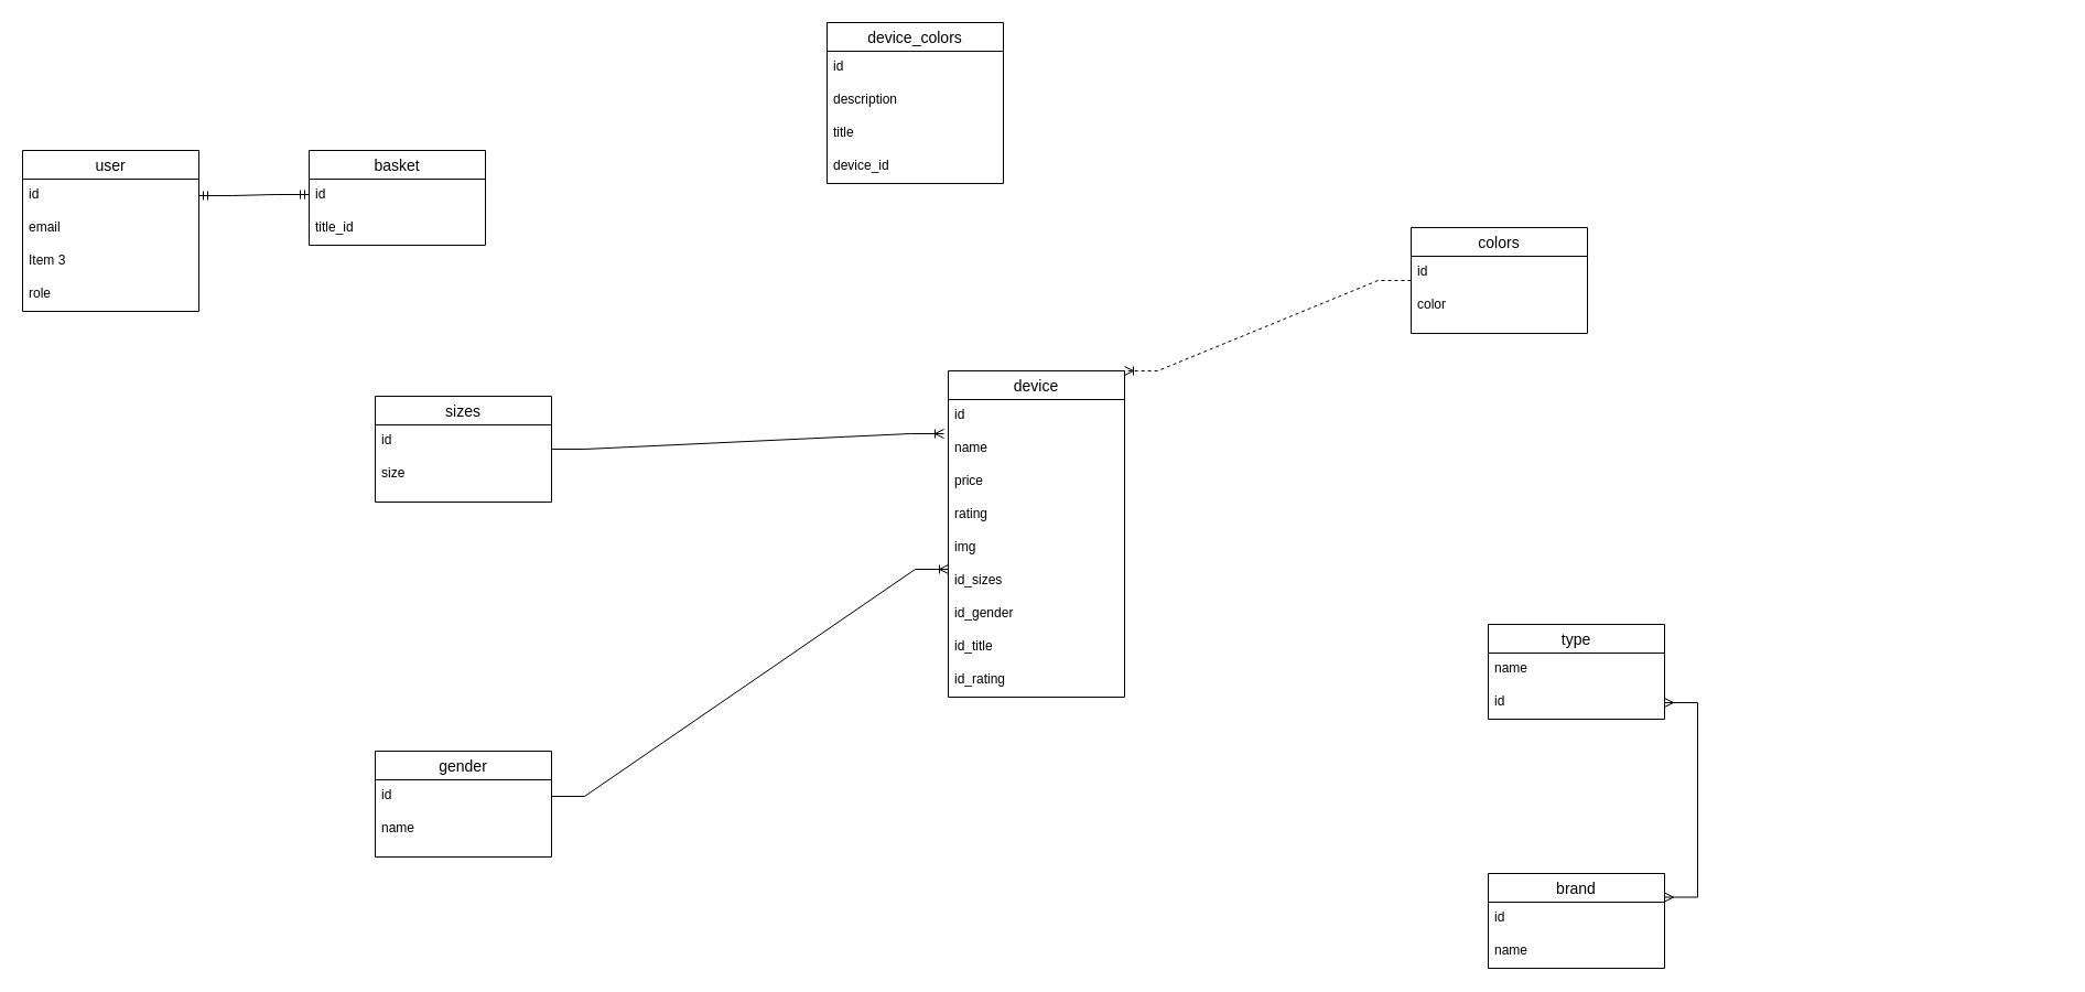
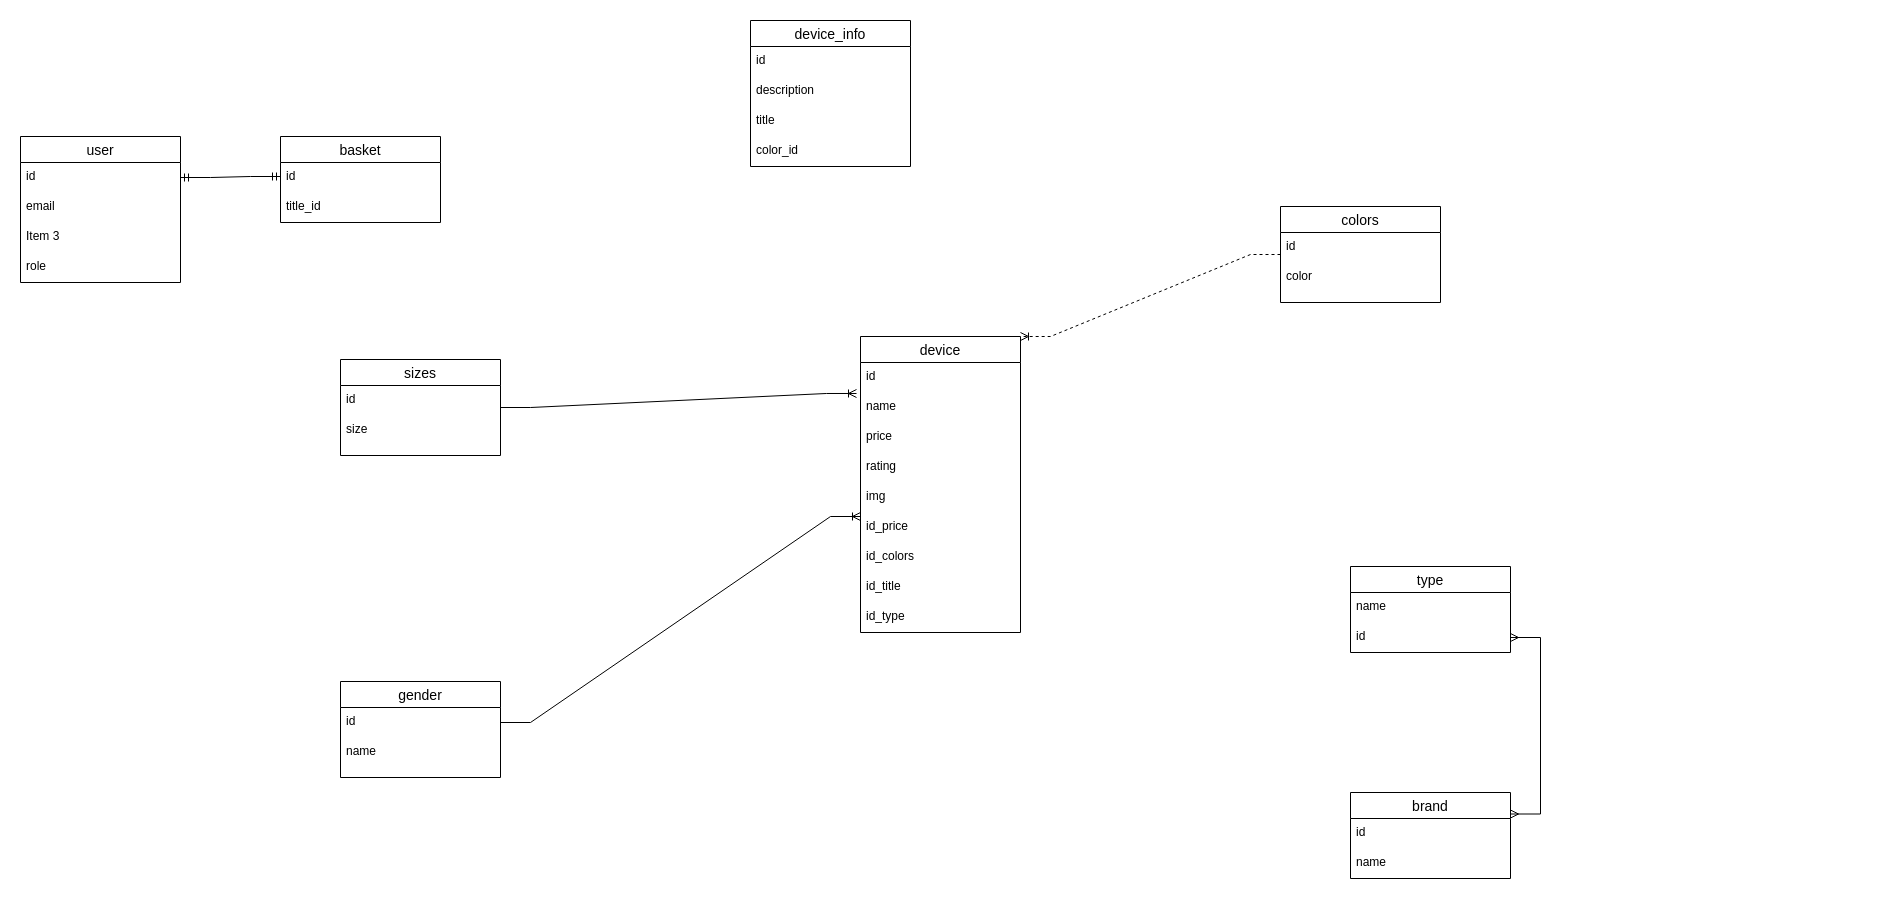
  <mxCell id="0" />
  <mxCell id="1" parent="0" />
  <mxCell id="2" value="user" style="swimlane;fontStyle=0;childLayout=stackLayout;horizontal=1;startSize=26;horizontalStack=0;resizeParent=1;resizeParentMax=0;resizeLast=0;collapsible=1;marginBottom=0;align=center;fontSize=14;" vertex="1" parent="1"><mxGeometry x="20" y="136" width="160" height="146" as="geometry" /></mxCell>
  <mxCell id="3" value="id" style="text;strokeColor=none;fillColor=none;spacingLeft=4;spacingRight=4;overflow=hidden;rotatable=0;points=[[0,0.5],[1,0.5]];portConstraint=eastwest;fontSize=12;whiteSpace=wrap;html=1;" vertex="1" parent="2"><mxGeometry y="26" width="160" height="30" as="geometry" /></mxCell>
  <mxCell id="4" value="email" style="text;strokeColor=none;fillColor=none;spacingLeft=4;spacingRight=4;overflow=hidden;rotatable=0;points=[[0,0.5],[1,0.5]];portConstraint=eastwest;fontSize=12;whiteSpace=wrap;html=1;" vertex="1" parent="2"><mxGeometry y="56" width="160" height="30" as="geometry" /></mxCell>
  <mxCell id="5" value="Item 3" style="text;strokeColor=none;fillColor=none;spacingLeft=4;spacingRight=4;overflow=hidden;rotatable=0;points=[[0,0.5],[1,0.5]];portConstraint=eastwest;fontSize=12;whiteSpace=wrap;html=1;" vertex="1" parent="2"><mxGeometry y="86" width="160" height="30" as="geometry" /></mxCell>
  <mxCell id="6" value="role" style="text;strokeColor=none;fillColor=none;spacingLeft=4;spacingRight=4;overflow=hidden;rotatable=0;points=[[0,0.5],[1,0.5]];portConstraint=eastwest;fontSize=12;whiteSpace=wrap;html=1;" vertex="1" parent="2"><mxGeometry y="116" width="160" height="30" as="geometry" /></mxCell>
  <mxCell id="7" value="basket" style="swimlane;fontStyle=0;childLayout=stackLayout;horizontal=1;startSize=26;horizontalStack=0;resizeParent=1;resizeParentMax=0;resizeLast=0;collapsible=1;marginBottom=0;align=center;fontSize=14;" vertex="1" parent="1"><mxGeometry x="280" y="136" width="160" height="86" as="geometry" /></mxCell>
  <mxCell id="8" value="id" style="text;strokeColor=none;fillColor=none;spacingLeft=4;spacingRight=4;overflow=hidden;rotatable=0;points=[[0,0.5],[1,0.5]];portConstraint=eastwest;fontSize=12;whiteSpace=wrap;html=1;" vertex="1" parent="7"><mxGeometry y="26" width="160" height="30" as="geometry" /></mxCell>
  <mxCell id="9" value="title_id" style="text;strokeColor=none;fillColor=none;spacingLeft=4;spacingRight=4;overflow=hidden;rotatable=0;points=[[0,0.5],[1,0.5]];portConstraint=eastwest;fontSize=12;whiteSpace=wrap;html=1;" vertex="1" parent="7"><mxGeometry y="56" width="160" height="30" as="geometry" /></mxCell>
  <mxCell id="10" value="" style="edgeStyle=entityRelationEdgeStyle;fontSize=12;html=1;endArrow=ERmandOne;startArrow=ERmandOne;rounded=0;exitX=1;exitY=0.5;exitDx=0;exitDy=0;" edge="1" parent="1" source="3"><mxGeometry width="100" height="100" relative="1" as="geometry"><mxPoint x="180" y="276" as="sourcePoint" /><mxPoint x="280" y="176" as="targetPoint" /></mxGeometry></mxCell>
  <mxCell id="11" value="colors" style="swimlane;fontStyle=0;childLayout=stackLayout;horizontal=1;startSize=26;horizontalStack=0;resizeParent=1;resizeParentMax=0;resizeLast=0;collapsible=1;marginBottom=0;align=center;fontSize=14;" vertex="1" parent="1"><mxGeometry x="1280" y="206" width="160" height="96" as="geometry" /></mxCell>
  <mxCell id="12" value="id" style="text;strokeColor=none;fillColor=none;spacingLeft=4;spacingRight=4;overflow=hidden;rotatable=0;points=[[0,0.5],[1,0.5]];portConstraint=eastwest;fontSize=12;whiteSpace=wrap;html=1;" vertex="1" parent="11"><mxGeometry y="26" width="160" height="30" as="geometry" /></mxCell>
  <mxCell id="13" value="color" style="text;strokeColor=none;fillColor=none;spacingLeft=4;spacingRight=4;overflow=hidden;rotatable=0;points=[[0,0.5],[1,0.5]];portConstraint=eastwest;fontSize=12;whiteSpace=wrap;html=1;" vertex="1" parent="11"><mxGeometry y="56" width="160" height="34" as="geometry" /></mxCell>
  <mxCell id="14" value="Item 3" style="text;strokeColor=none;fillColor=none;spacingLeft=4;spacingRight=4;overflow=hidden;rotatable=0;points=[[0,0.5],[1,0.5]];portConstraint=eastwest;fontSize=12;whiteSpace=wrap;html=1;" vertex="1" parent="11"><mxGeometry y="90" width="160" height="6" as="geometry" /></mxCell>
  <mxCell id="15" value="gender" style="swimlane;fontStyle=0;childLayout=stackLayout;horizontal=1;startSize=26;horizontalStack=0;resizeParent=1;resizeParentMax=0;resizeLast=0;collapsible=1;marginBottom=0;align=center;fontSize=14;" vertex="1" parent="1"><mxGeometry x="340" y="681" width="160" height="96" as="geometry" /></mxCell>
  <mxCell id="16" value="id" style="text;strokeColor=none;fillColor=none;spacingLeft=4;spacingRight=4;overflow=hidden;rotatable=0;points=[[0,0.5],[1,0.5]];portConstraint=eastwest;fontSize=12;whiteSpace=wrap;html=1;" vertex="1" parent="15"><mxGeometry y="26" width="160" height="30" as="geometry" /></mxCell>
  <mxCell id="17" value="name" style="text;strokeColor=none;fillColor=none;spacingLeft=4;spacingRight=4;overflow=hidden;rotatable=0;points=[[0,0.5],[1,0.5]];portConstraint=eastwest;fontSize=12;whiteSpace=wrap;html=1;" vertex="1" parent="15"><mxGeometry y="56" width="160" height="34" as="geometry" /></mxCell>
  <mxCell id="18" value="Item 3" style="text;strokeColor=none;fillColor=none;spacingLeft=4;spacingRight=4;overflow=hidden;rotatable=0;points=[[0,0.5],[1,0.5]];portConstraint=eastwest;fontSize=12;whiteSpace=wrap;html=1;" vertex="1" parent="15"><mxGeometry y="90" width="160" height="6" as="geometry" /></mxCell>
  <mxCell id="19" value="sizes" style="swimlane;fontStyle=0;childLayout=stackLayout;horizontal=1;startSize=26;horizontalStack=0;resizeParent=1;resizeParentMax=0;resizeLast=0;collapsible=1;marginBottom=0;align=center;fontSize=14;" vertex="1" parent="1"><mxGeometry x="340" y="359" width="160" height="96" as="geometry" /></mxCell>
  <mxCell id="20" value="id" style="text;strokeColor=none;fillColor=none;spacingLeft=4;spacingRight=4;overflow=hidden;rotatable=0;points=[[0,0.5],[1,0.5]];portConstraint=eastwest;fontSize=12;whiteSpace=wrap;html=1;" vertex="1" parent="19"><mxGeometry y="26" width="160" height="30" as="geometry" /></mxCell>
  <mxCell id="21" value="size" style="text;strokeColor=none;fillColor=none;spacingLeft=4;spacingRight=4;overflow=hidden;rotatable=0;points=[[0,0.5],[1,0.5]];portConstraint=eastwest;fontSize=12;whiteSpace=wrap;html=1;" vertex="1" parent="19"><mxGeometry y="56" width="160" height="34" as="geometry" /></mxCell>
  <mxCell id="22" value="Item 3" style="text;strokeColor=none;fillColor=none;spacingLeft=4;spacingRight=4;overflow=hidden;rotatable=0;points=[[0,0.5],[1,0.5]];portConstraint=eastwest;fontSize=12;whiteSpace=wrap;html=1;" vertex="1" parent="19"><mxGeometry y="90" width="160" height="6" as="geometry" /></mxCell>
  <mxCell id="23" value="device" style="swimlane;fontStyle=0;childLayout=stackLayout;horizontal=1;startSize=26;horizontalStack=0;resizeParent=1;resizeParentMax=0;resizeLast=0;collapsible=1;marginBottom=0;align=center;fontSize=14;" vertex="1" parent="1"><mxGeometry x="860" y="336" width="160" height="296" as="geometry" /></mxCell>
  <mxCell id="24" value="id" style="text;strokeColor=none;fillColor=none;spacingLeft=4;spacingRight=4;overflow=hidden;rotatable=0;points=[[0,0.5],[1,0.5]];portConstraint=eastwest;fontSize=12;whiteSpace=wrap;html=1;" vertex="1" parent="23"><mxGeometry y="26" width="160" height="30" as="geometry" /></mxCell>
  <mxCell id="25" value="name" style="text;strokeColor=none;fillColor=none;spacingLeft=4;spacingRight=4;overflow=hidden;rotatable=0;points=[[0,0.5],[1,0.5]];portConstraint=eastwest;fontSize=12;whiteSpace=wrap;html=1;" vertex="1" parent="23"><mxGeometry y="56" width="160" height="30" as="geometry" /></mxCell>
  <mxCell id="26" value="price" style="text;strokeColor=none;fillColor=none;spacingLeft=4;spacingRight=4;overflow=hidden;rotatable=0;points=[[0,0.5],[1,0.5]];portConstraint=eastwest;fontSize=12;whiteSpace=wrap;html=1;" vertex="1" parent="23"><mxGeometry y="86" width="160" height="30" as="geometry" /></mxCell>
  <mxCell id="27" value="rating" style="text;strokeColor=none;fillColor=none;spacingLeft=4;spacingRight=4;overflow=hidden;rotatable=0;points=[[0,0.5],[1,0.5]];portConstraint=eastwest;fontSize=12;whiteSpace=wrap;html=1;" vertex="1" parent="23"><mxGeometry y="116" width="160" height="30" as="geometry" /></mxCell>
  <mxCell id="28" value="img" style="text;strokeColor=none;fillColor=none;spacingLeft=4;spacingRight=4;overflow=hidden;rotatable=0;points=[[0,0.5],[1,0.5]];portConstraint=eastwest;fontSize=12;whiteSpace=wrap;html=1;" vertex="1" parent="23"><mxGeometry y="146" width="160" height="30" as="geometry" /></mxCell>
- <mxCell id="29" value="id_sizes" style="text;strokeColor=none;fillColor=none;spacingLeft=4;spacingRight=4;overflow=hidden;rotatable=0;points=[[0,0.5],[1,0.5]];portConstraint=eastwest;fontSize=12;whiteSpace=wrap;html=1;" vertex="1" parent="23"><mxGeometry y="176" width="160" height="30" as="geometry" /></mxCell>
- <mxCell id="30" value="id_gender" style="text;strokeColor=none;fillColor=none;spacingLeft=4;spacingRight=4;overflow=hidden;rotatable=0;points=[[0,0.5],[1,0.5]];portConstraint=eastwest;fontSize=12;whiteSpace=wrap;html=1;" vertex="1" parent="23"><mxGeometry y="206" width="160" height="30" as="geometry" /></mxCell>
+ <mxCell id="29" value="id_price" style="text;strokeColor=none;fillColor=none;spacingLeft=4;spacingRight=4;overflow=hidden;rotatable=0;points=[[0,0.5],[1,0.5]];portConstraint=eastwest;fontSize=12;whiteSpace=wrap;html=1;" vertex="1" parent="23"><mxGeometry y="176" width="160" height="30" as="geometry" /></mxCell>
+ <mxCell id="30" value="id_colors" style="text;strokeColor=none;fillColor=none;spacingLeft=4;spacingRight=4;overflow=hidden;rotatable=0;points=[[0,0.5],[1,0.5]];portConstraint=eastwest;fontSize=12;whiteSpace=wrap;html=1;" vertex="1" parent="23"><mxGeometry y="206" width="160" height="30" as="geometry" /></mxCell>
  <mxCell id="31" value="id_title" style="text;strokeColor=none;fillColor=none;spacingLeft=4;spacingRight=4;overflow=hidden;rotatable=0;points=[[0,0.5],[1,0.5]];portConstraint=eastwest;fontSize=12;whiteSpace=wrap;html=1;" vertex="1" parent="23"><mxGeometry y="236" width="160" height="30" as="geometry" /></mxCell>
- <mxCell id="32" value="id_rating" style="text;strokeColor=none;fillColor=none;spacingLeft=4;spacingRight=4;overflow=hidden;rotatable=0;points=[[0,0.5],[1,0.5]];portConstraint=eastwest;fontSize=12;whiteSpace=wrap;html=1;" vertex="1" parent="23"><mxGeometry y="266" width="160" height="30" as="geometry" /></mxCell>
+ <mxCell id="32" value="id_type" style="text;strokeColor=none;fillColor=none;spacingLeft=4;spacingRight=4;overflow=hidden;rotatable=0;points=[[0,0.5],[1,0.5]];portConstraint=eastwest;fontSize=12;whiteSpace=wrap;html=1;" vertex="1" parent="23"><mxGeometry y="266" width="160" height="30" as="geometry" /></mxCell>
  <mxCell id="33" value="type" style="swimlane;fontStyle=0;childLayout=stackLayout;horizontal=1;startSize=26;horizontalStack=0;resizeParent=1;resizeParentMax=0;resizeLast=0;collapsible=1;marginBottom=0;align=center;fontSize=14;" vertex="1" parent="1"><mxGeometry x="1350" y="566" width="160" height="86" as="geometry" /></mxCell>
  <mxCell id="34" value="name" style="text;strokeColor=none;fillColor=none;spacingLeft=4;spacingRight=4;overflow=hidden;rotatable=0;points=[[0,0.5],[1,0.5]];portConstraint=eastwest;fontSize=12;whiteSpace=wrap;html=1;" vertex="1" parent="33"><mxGeometry y="26" width="160" height="30" as="geometry" /></mxCell>
  <mxCell id="35" value="id" style="text;strokeColor=none;fillColor=none;spacingLeft=4;spacingRight=4;overflow=hidden;rotatable=0;points=[[0,0.5],[1,0.5]];portConstraint=eastwest;fontSize=12;whiteSpace=wrap;html=1;" vertex="1" parent="33"><mxGeometry y="56" width="160" height="30" as="geometry" /></mxCell>
  <mxCell id="36" value="" style="edgeStyle=entityRelationEdgeStyle;fontSize=12;html=1;endArrow=ERoneToMany;rounded=0;exitX=1;exitY=0.5;exitDx=0;exitDy=0;" edge="1" parent="1" source="16"><mxGeometry width="100" height="100" relative="1" as="geometry"><mxPoint x="760" y="616" as="sourcePoint" /><mxPoint x="860" y="516" as="targetPoint" /></mxGeometry></mxCell>
  <mxCell id="37" value="brand" style="swimlane;fontStyle=0;childLayout=stackLayout;horizontal=1;startSize=26;horizontalStack=0;resizeParent=1;resizeParentMax=0;resizeLast=0;collapsible=1;marginBottom=0;align=center;fontSize=14;" vertex="1" parent="1"><mxGeometry x="1350" y="792" width="160" height="86" as="geometry" /></mxCell>
  <mxCell id="38" value="id" style="text;strokeColor=none;fillColor=none;spacingLeft=4;spacingRight=4;overflow=hidden;rotatable=0;points=[[0,0.5],[1,0.5]];portConstraint=eastwest;fontSize=12;whiteSpace=wrap;html=1;" vertex="1" parent="37"><mxGeometry y="26" width="160" height="30" as="geometry" /></mxCell>
  <mxCell id="39" value="name" style="text;strokeColor=none;fillColor=none;spacingLeft=4;spacingRight=4;overflow=hidden;rotatable=0;points=[[0,0.5],[1,0.5]];portConstraint=eastwest;fontSize=12;whiteSpace=wrap;html=1;" vertex="1" parent="37"><mxGeometry y="56" width="160" height="30" as="geometry" /></mxCell>
  <mxCell id="40" value="" style="edgeStyle=entityRelationEdgeStyle;fontSize=12;html=1;endArrow=ERoneToMany;rounded=0;entryX=-0.025;entryY=0.033;entryDx=0;entryDy=0;entryPerimeter=0;" edge="1" parent="1" source="19" target="25"><mxGeometry width="100" height="100" relative="1" as="geometry"><mxPoint x="740" y="486" as="sourcePoint" /><mxPoint x="840" y="386" as="targetPoint" /></mxGeometry></mxCell>
  <mxCell id="41" value="" style="edgeStyle=entityRelationEdgeStyle;fontSize=12;html=1;endArrow=ERoneToMany;rounded=0;entryX=1;entryY=0;entryDx=0;entryDy=0;dashed=1;" edge="1" parent="1" source="11" target="23"><mxGeometry width="100" height="100" relative="1" as="geometry"><mxPoint x="740" y="486" as="sourcePoint" /><mxPoint x="1020" y="437" as="targetPoint" /></mxGeometry></mxCell>
- <mxCell id="42" value="device_colors" style="swimlane;fontStyle=0;childLayout=stackLayout;horizontal=1;startSize=26;horizontalStack=0;resizeParent=1;resizeParentMax=0;resizeLast=0;collapsible=1;marginBottom=0;align=center;fontSize=14;" vertex="1" parent="1"><mxGeometry x="750" y="20" width="160" height="146" as="geometry" /></mxCell>
+ <mxCell id="42" value="device_info" style="swimlane;fontStyle=0;childLayout=stackLayout;horizontal=1;startSize=26;horizontalStack=0;resizeParent=1;resizeParentMax=0;resizeLast=0;collapsible=1;marginBottom=0;align=center;fontSize=14;" vertex="1" parent="1"><mxGeometry x="750" y="20" width="160" height="146" as="geometry" /></mxCell>
  <mxCell id="43" value="id" style="text;strokeColor=none;fillColor=none;spacingLeft=4;spacingRight=4;overflow=hidden;rotatable=0;points=[[0,0.5],[1,0.5]];portConstraint=eastwest;fontSize=12;whiteSpace=wrap;html=1;" vertex="1" parent="42"><mxGeometry y="26" width="160" height="30" as="geometry" /></mxCell>
  <mxCell id="44" value="description" style="text;strokeColor=none;fillColor=none;spacingLeft=4;spacingRight=4;overflow=hidden;rotatable=0;points=[[0,0.5],[1,0.5]];portConstraint=eastwest;fontSize=12;whiteSpace=wrap;html=1;" vertex="1" parent="42"><mxGeometry y="56" width="160" height="30" as="geometry" /></mxCell>
  <mxCell id="45" value="title" style="text;strokeColor=none;fillColor=none;spacingLeft=4;spacingRight=4;overflow=hidden;rotatable=0;points=[[0,0.5],[1,0.5]];portConstraint=eastwest;fontSize=12;whiteSpace=wrap;html=1;" vertex="1" parent="42"><mxGeometry y="86" width="160" height="30" as="geometry" /></mxCell>
- <mxCell id="46" value="device_id" style="text;strokeColor=none;fillColor=none;spacingLeft=4;spacingRight=4;overflow=hidden;rotatable=0;points=[[0,0.5],[1,0.5]];portConstraint=eastwest;fontSize=12;whiteSpace=wrap;html=1;" vertex="1" parent="42"><mxGeometry y="116" width="160" height="30" as="geometry" /></mxCell>
+ <mxCell id="46" value="color_id" style="text;strokeColor=none;fillColor=none;spacingLeft=4;spacingRight=4;overflow=hidden;rotatable=0;points=[[0,0.5],[1,0.5]];portConstraint=eastwest;fontSize=12;whiteSpace=wrap;html=1;" vertex="1" parent="42"><mxGeometry y="116" width="160" height="30" as="geometry" /></mxCell>
  <mxCell id="47" value="" style="edgeStyle=entityRelationEdgeStyle;fontSize=12;html=1;endArrow=ERmany;startArrow=ERmany;rounded=0;exitX=1;exitY=0.25;exitDx=0;exitDy=0;entryX=1;entryY=0.5;entryDx=0;entryDy=0;" edge="1" parent="1" target="35"><mxGeometry width="100" height="100" relative="1" as="geometry"><mxPoint x="1510" y="813.5" as="sourcePoint" /><mxPoint x="1521" y="626" as="targetPoint" /><Array as="points"><mxPoint x="1870" y="756" /><mxPoint x="1570" y="746" /></Array></mxGeometry></mxCell>
